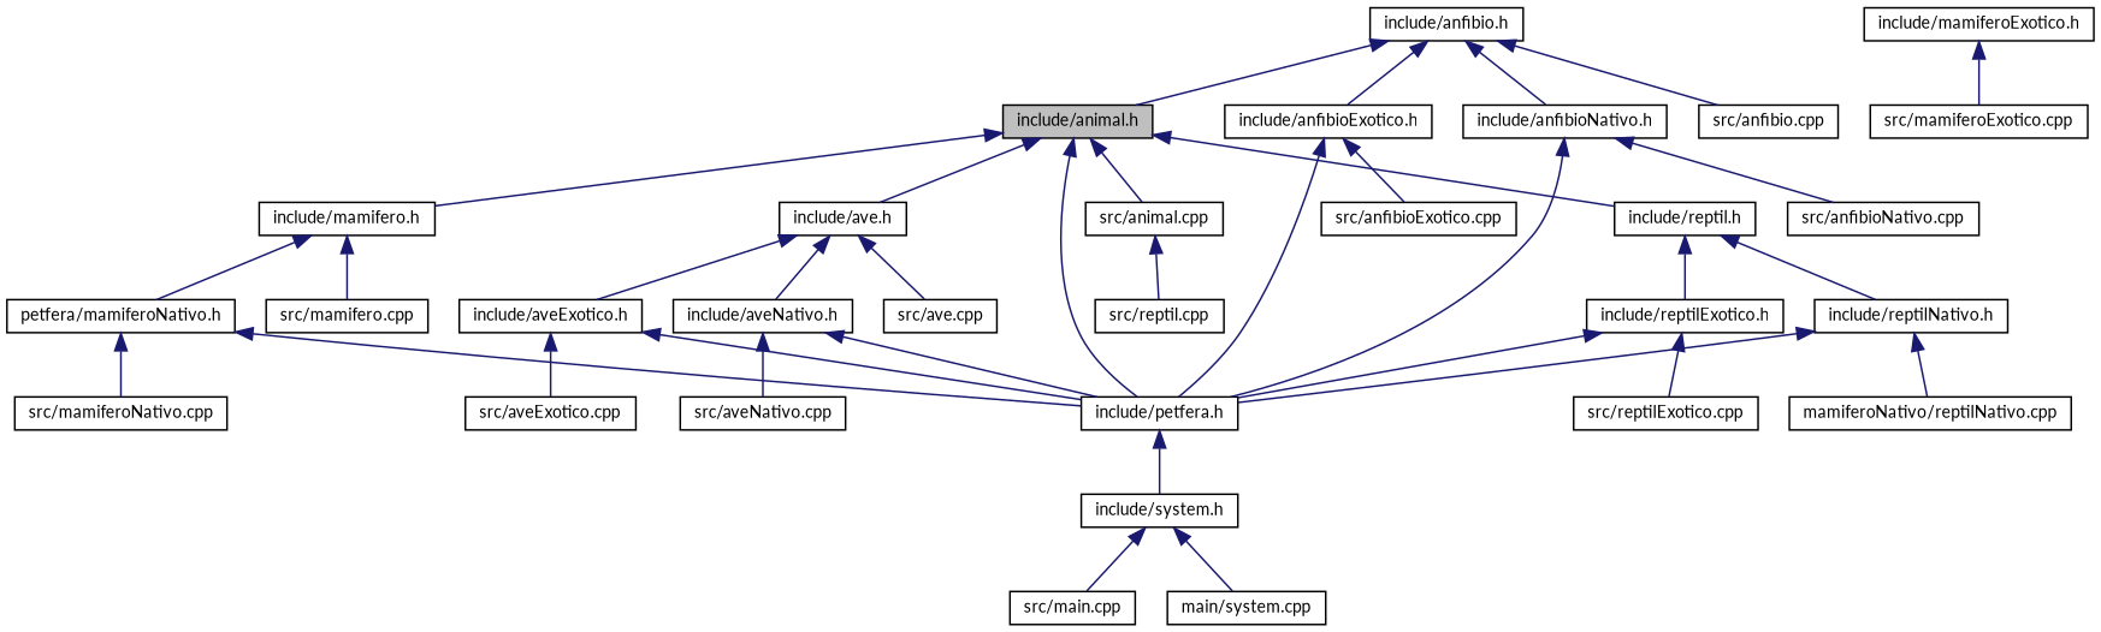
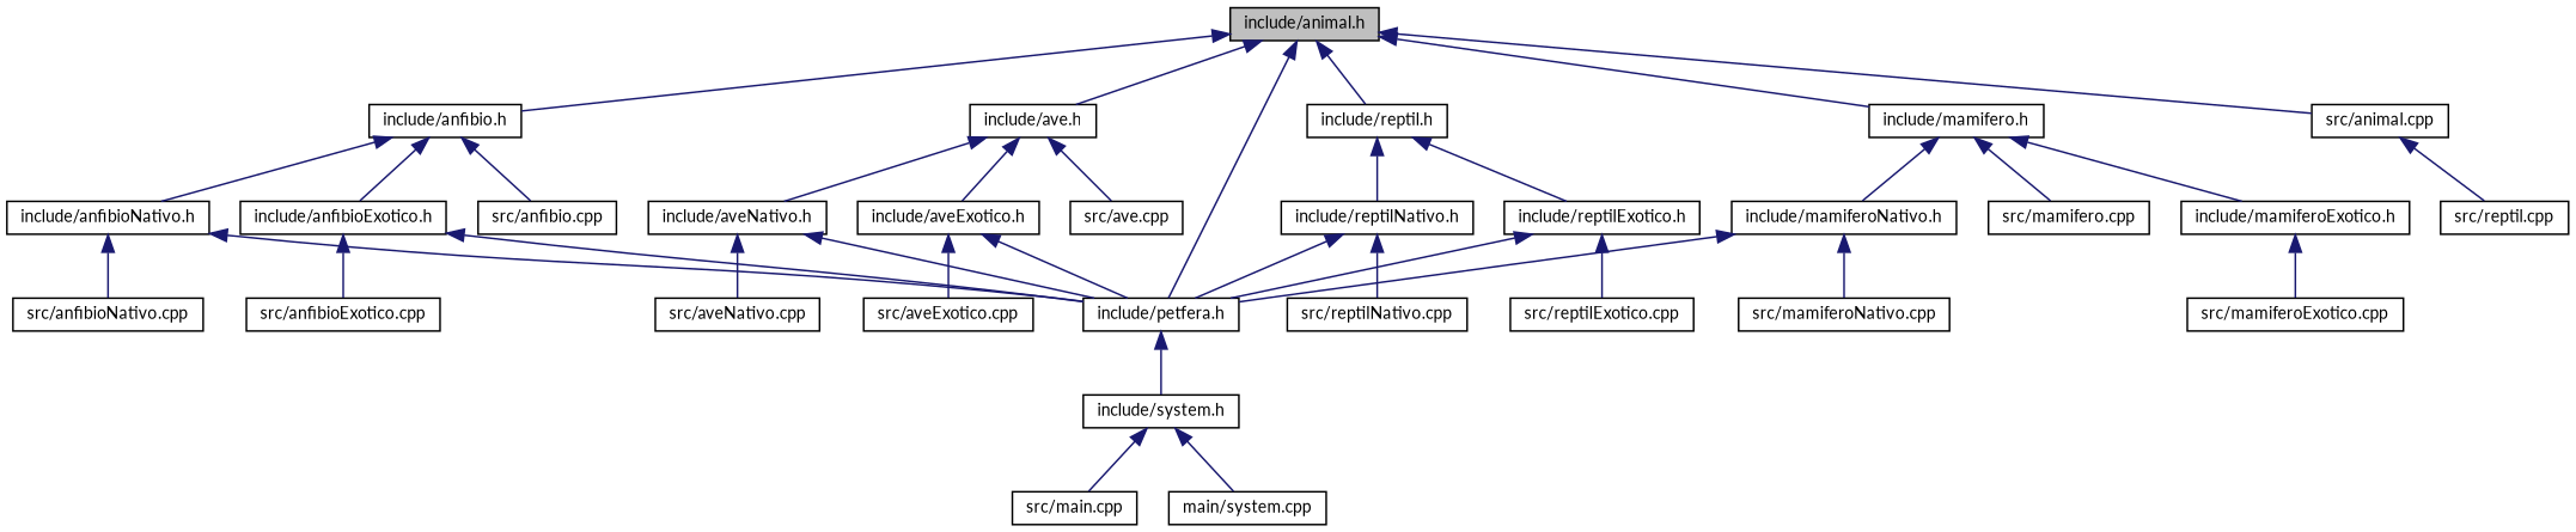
  digraph {
    fontname=Lato
    node [color=black fillcolor=white fontname=Lato fontsize=10 shape=record style=filled]
    edge [color=midnightblue dir=back fontname=Lato fontsize=10 labelfontname=Helvetica labelfontsize=10 style=solid]
    n1 [fillcolor=grey75 fontcolor=black height=0.2 label="include/animal.h" width=0.4]
    n2 [height=0.2 label="include/anfibio.h" width=0.4]
    n3 [height=0.2 label="include/petfera.h" width=0.4]
    n4 [height=0.2 label="include/ave.h" width=0.4]
    n5 [height=0.2 label="include/mamifero.h" width=0.4]
    n6 [height=0.2 label="include/reptil.h" width=0.4]
    n7 [height=0.2 label="src/animal.cpp" width=0.4]
    n8 [height=0.2 label="include/anfibioExotico.h" width=0.4]
    n9 [height=0.2 label="include/anfibioNativo.h" width=0.4]
    n10 [height=0.2 label="src/anfibio.cpp" width=0.4]
    n11 [height=0.2 label="include/system.h" width=0.4]
    n12 [height=0.2 label="include/aveExotico.h" width=0.4]
    n13 [height=0.2 label="include/aveNativo.h" width=0.4]
    n14 [height=0.2 label="src/ave.cpp" width=0.4]
    n15 [height=0.2 label="include/mamiferoExotico.h" width=0.4]
-   n16 [height=0.2 label="petfera/mamiferoNativo.h" width=0.4]
+   n16 [height=0.2 label="include/mamiferoNativo.h" width=0.4]
    n17 [height=0.2 label="src/mamifero.cpp" width=0.4]
    n18 [height=0.2 label="include/reptilExotico.h" width=0.4]
    n19 [height=0.2 label="include/reptilNativo.h" width=0.4]
    n20 [height=0.2 label="src/reptil.cpp" width=0.4]
    n21 [height=0.2 label="src/anfibioExotico.cpp" width=0.4]
    n22 [height=0.2 label="src/anfibioNativo.cpp" width=0.4]
    n23 [height=0.2 label="src/main.cpp" width=0.4]
    n24 [height=0.2 label="main/system.cpp" width=0.4]
    n25 [height=0.2 label="src/aveExotico.cpp" width=0.4]
    n26 [height=0.2 label="src/aveNativo.cpp" width=0.4]
    n27 [height=0.2 label="src/mamiferoExotico.cpp" width=0.4]
    n28 [height=0.2 label="src/mamiferoNativo.cpp" width=0.4]
    n29 [height=0.2 label="src/reptilExotico.cpp" width=0.4]
-   n30 [height=0.2 label="mamiferoNativo/reptilNativo.cpp" width=0.4]
-   n2 -> n1
+   n30 [height=0.2 label="src/reptilNativo.cpp" width=0.4]
+   n1 -> n2
    n1 -> n3
    n1 -> n4
    n1 -> n5
    n1 -> n6
    n1 -> n7
    n2 -> n8
    n2 -> n9
    n2 -> n10
    n3 -> n11
    n4 -> n12
    n4 -> n13
    n4 -> n14
+   n5 -> n15
    n5 -> n16
    n5 -> n17
    n6 -> n18
    n6 -> n19
    n7 -> n20
    n8 -> n3
    n8 -> n21
    n9 -> n3
    n9 -> n22
    n11 -> n23
    n11 -> n24
    n12 -> n3
    n12 -> n25
    n13 -> n3
    n13 -> n26
    n15 -> n27
    n16 -> n3
    n16 -> n28
    n18 -> n3
    n18 -> n29
    n19 -> n3
    n19 -> n30
  }
